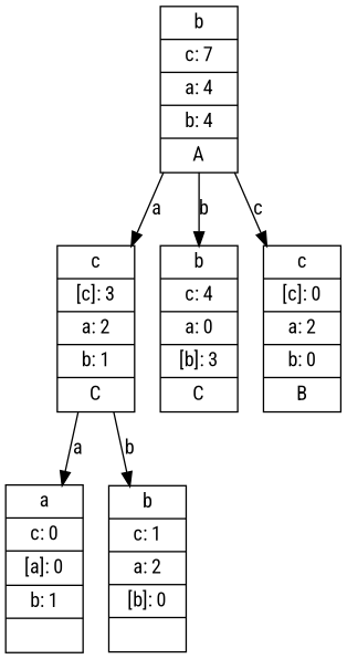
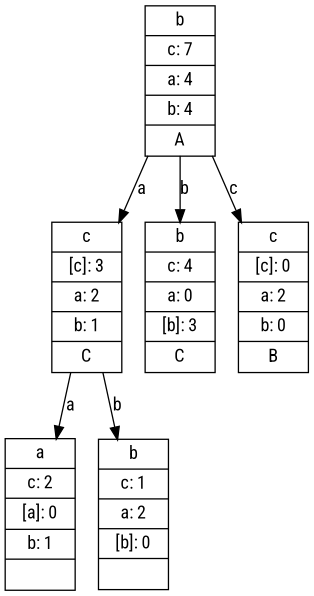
  digraph {
    fontname="Roboto Condensed"
    node [shape=record fontname="Roboto Condensed"]
    edge [fontname="Roboto Condensed"]
    n1 [label="{b|c: 7|a: 4|b: 4|A}"]
    n2 [label="{c|[c]: 3|a: 2|b: 1|C}"]
    n3 [label="{b|c: 4|a: 0|[b]: 3|C}"]
    n4 [label="{c|[c]: 0|a: 2|b: 0|B}"]
-   n5 [label="{a|c: 0|[a]: 0|b: 1|}"]
+   n5 [label="{a|c: 2|[a]: 0|b: 1|}"]
    n6 [label="{b|c: 1|a: 2|[b]: 0|}"]
    n1 -> n2 [label=a]
    n1 -> n3 [label=b]
    n1 -> n4 [label=c]
    n2 -> n5 [label=a]
    n2 -> n6 [label=b]
  }
